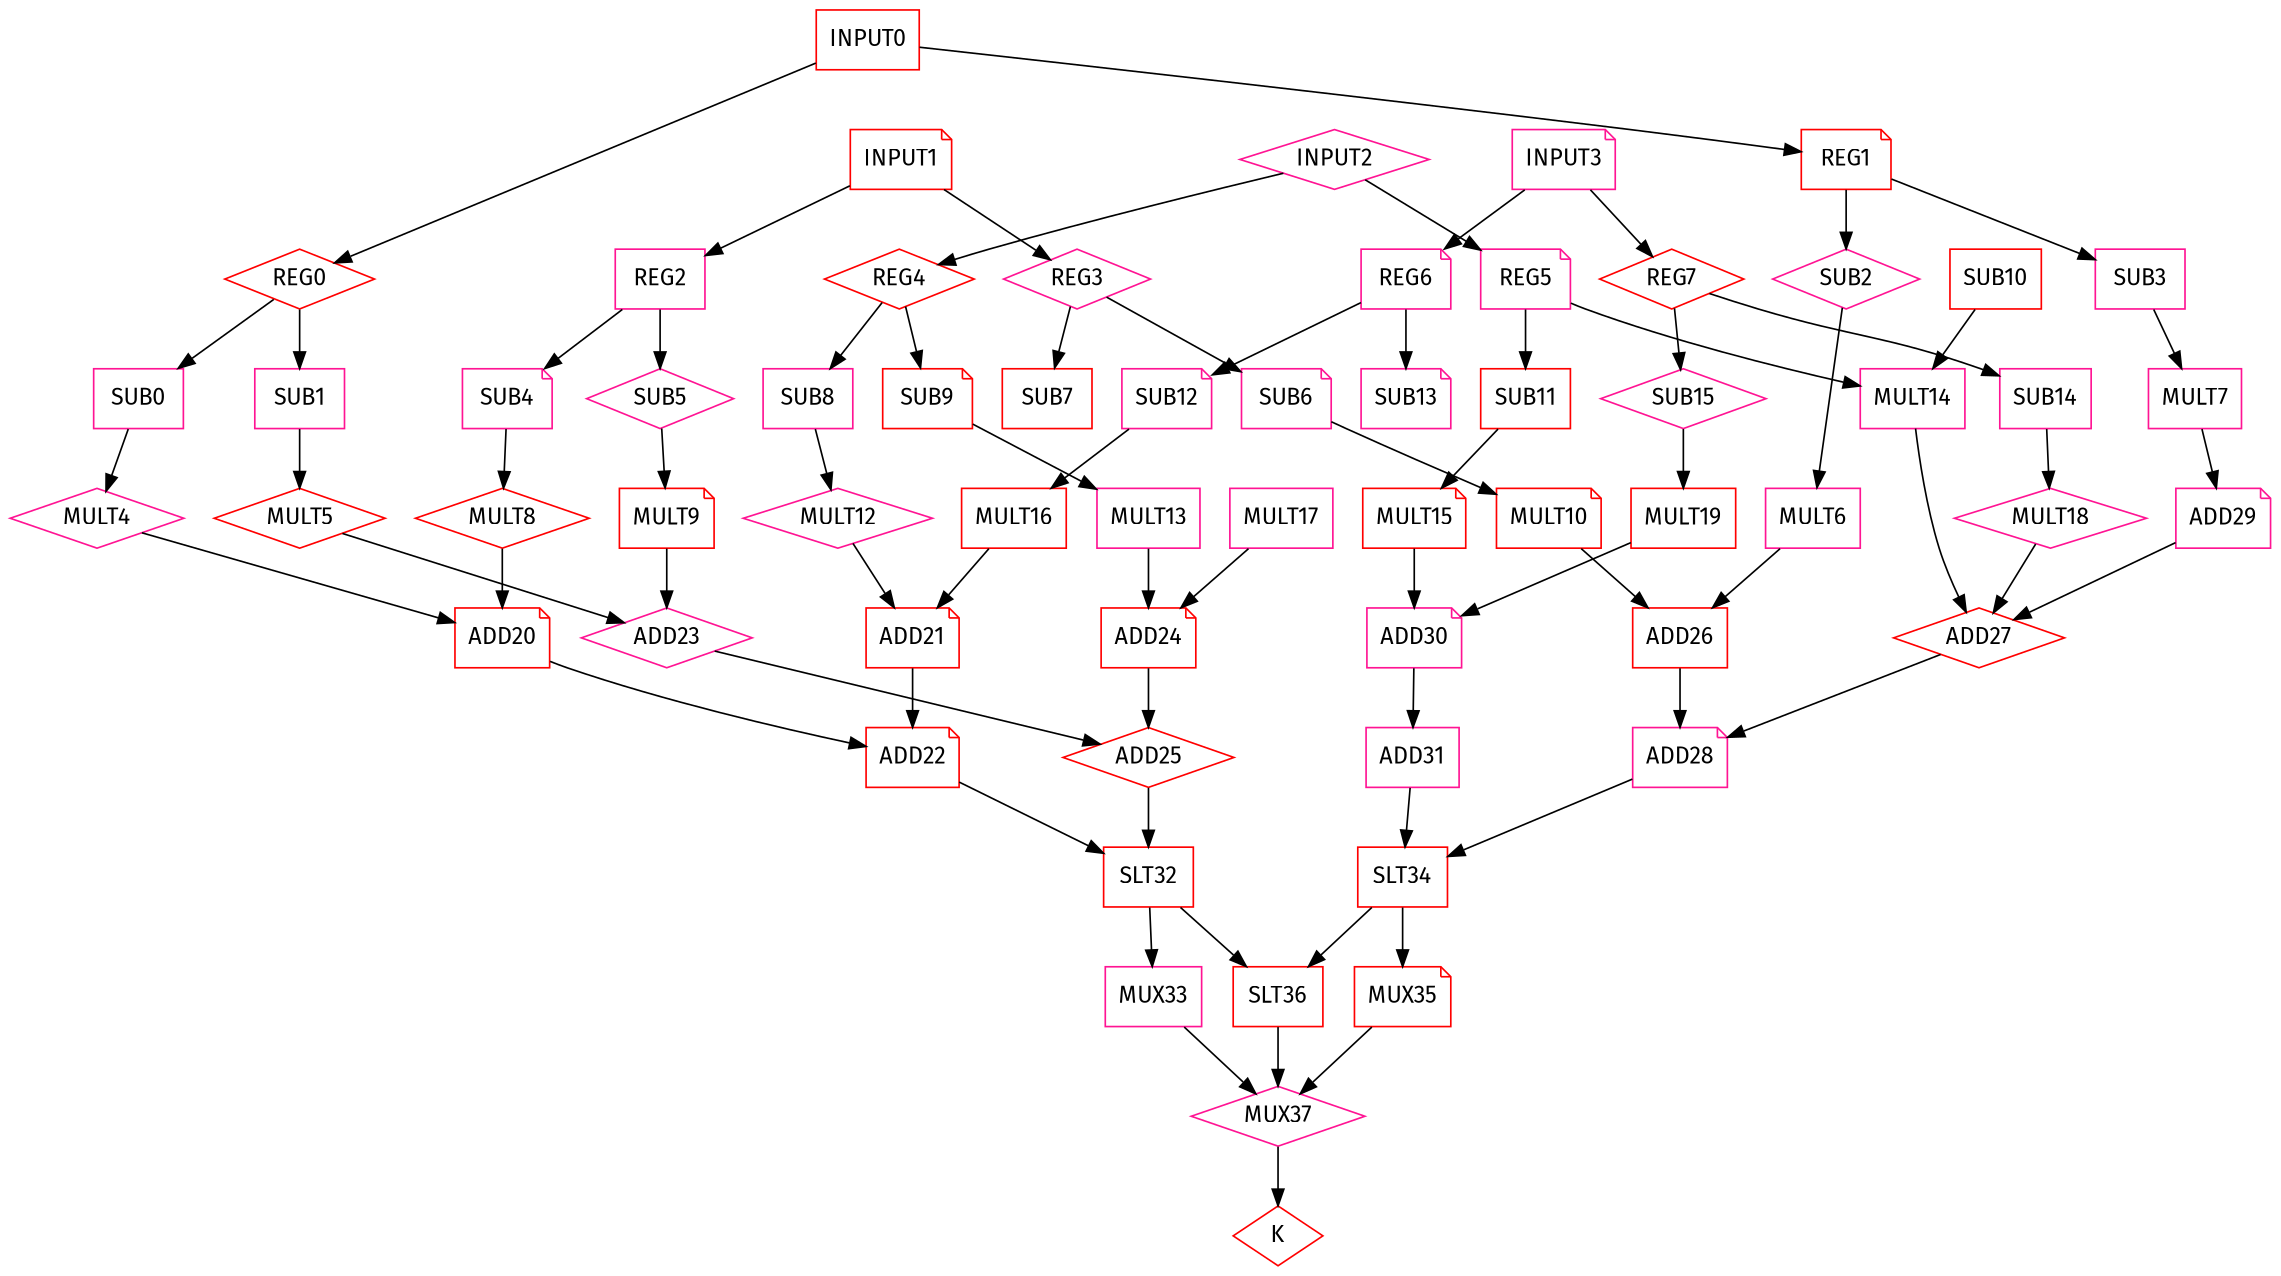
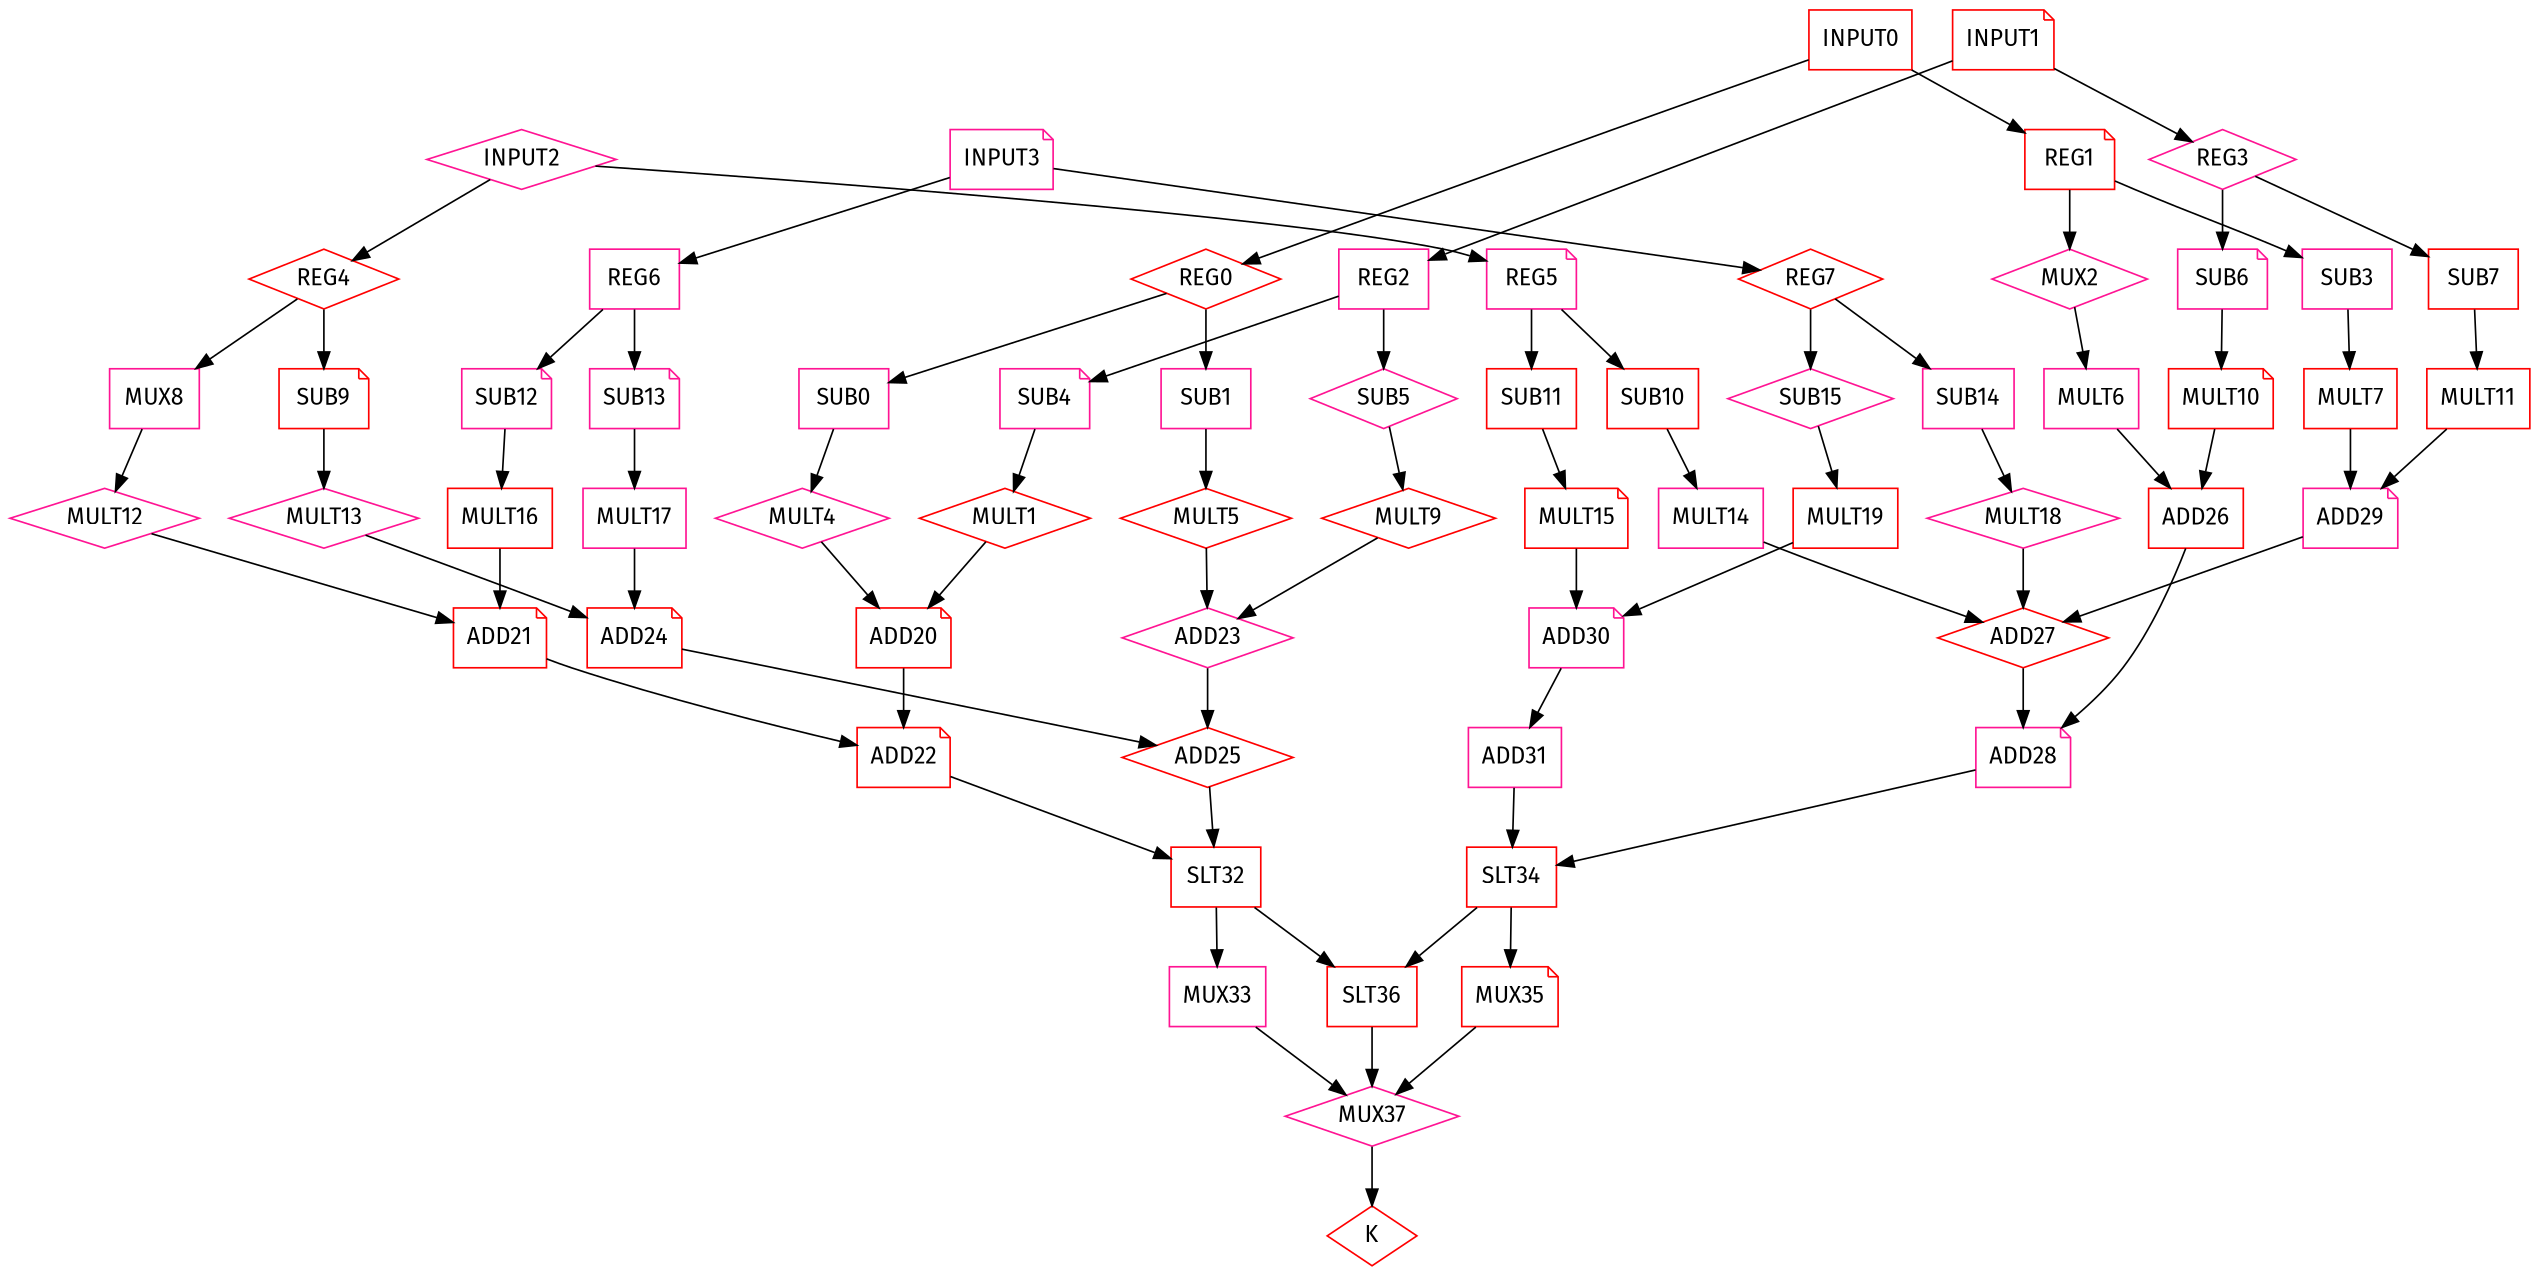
  strict digraph {
    fontname="Fira Sans"
    node [color=deeppink fontname="Fira Sans" shape=box]
    edge [fontname="Fira Sans"]
    n1 [color=red label=INPUT0]
    n2 [color=red label=REG0 shape=diamond]
    n3 [color=red label=REG1 shape=note]
    n4 [label=SUB0]
    n5 [label=SUB1]
-   n6 [label=SUB2 shape=diamond]
+   n6 [label=MUX2 shape=diamond]
    n7 [label=SUB3]
    n8 [label=MULT4 shape=diamond]
    n9 [color=red label=ADD20 shape=note]
    n10 [color=red label=ADD22 shape=note]
    n11 [color=red label=MULT5 shape=diamond]
    n12 [label=ADD23 shape=diamond]
    n13 [color=red label=ADD25 shape=diamond]
    n14 [label=MULT6]
    n15 [color=red label=ADD26]
    n16 [label=ADD28 shape=note]
-   n17 [label=MULT7]
+   n17 [color=red label=MULT7]
    n18 [label=ADD29 shape=note]
    n19 [color=red label=ADD27 shape=diamond]
    n20 [color=red label=INPUT1 shape=note]
    n21 [label=REG2]
    n22 [label=REG3 shape=diamond]
    n23 [label=SUB4 shape=note]
    n24 [label=SUB5 shape=diamond]
    n25 [label=SUB6 shape=note]
    n26 [color=red label=SUB7]
-   n27 [color=red label=MULT8 shape=diamond]
-   n28 [color=red label=MULT9 shape=note]
+   n27 [color=red label=MULT1 shape=diamond]
+   n28 [color=red label=MULT9 shape=diamond]
    n29 [color=red label=MULT10 shape=note]
+   n30 [color=red label=MULT11]
    n31 [label=INPUT2 shape=diamond]
    n32 [color=red label=REG4 shape=diamond]
    n33 [label=REG5 shape=note]
-   n34 [label=SUB8]
+   n34 [label=MUX8]
    n35 [color=red label=SUB9 shape=note]
    n36 [color=red label=SUB10]
    n37 [color=red label=SUB11]
    n38 [label=MULT12 shape=diamond]
    n39 [color=red label=ADD21 shape=note]
-   n40 [label=MULT13]
+   n40 [label=MULT13 shape=diamond]
    n41 [color=red label=ADD24 shape=note]
    n42 [label=MULT14]
    n43 [color=red label=MULT15 shape=note]
    n44 [label=ADD30 shape=note]
    n45 [label=ADD31]
    n46 [label=INPUT3 shape=note]
-   n47 [label=REG6 shape=note]
+   n47 [label=REG6]
    n48 [color=red label=REG7 shape=diamond]
    n49 [label=SUB12 shape=note]
    n50 [label=SUB13 shape=note]
    n51 [label=SUB14]
    n52 [label=SUB15 shape=diamond]
    n53 [color=red label=MULT16]
    n54 [label=MULT17]
    n55 [label=MULT18 shape=diamond]
    n56 [color=red label=MULT19]
    n57 [color=red label=SLT32]
    n58 [label=MUX33]
    n59 [color=red label=SLT36]
    n60 [color=red label=SLT34]
    n61 [color=red label=MUX35 shape=note]
    n62 [label=MUX37 shape=diamond]
    n63 [color=red label=K shape=diamond]
    n1 -> n2
    n1 -> n3
    n2 -> n4
    n2 -> n5
    n3 -> n6
    n3 -> n7
    n4 -> n8
    n5 -> n11
    n6 -> n14
    n7 -> n17
    n8 -> n9
    n9 -> n10
    n10 -> n57
    n11 -> n12
    n12 -> n13
    n13 -> n57
    n14 -> n15
    n15 -> n16
    n16 -> n60
    n17 -> n18
    n18 -> n19
    n19 -> n16
    n20 -> n21
    n20 -> n22
    n21 -> n23
    n21 -> n24
    n22 -> n25
    n22 -> n26
    n23 -> n27
    n24 -> n28
    n25 -> n29
+   n26 -> n30
    n27 -> n9
    n28 -> n12
    n29 -> n15
+   n30 -> n18
    n31 -> n32
    n31 -> n33
    n32 -> n34
    n32 -> n35
-   n33 -> n42
+   n33 -> n36
    n33 -> n37
    n34 -> n38
    n35 -> n40
    n36 -> n42
    n37 -> n43
    n38 -> n39
    n39 -> n10
    n40 -> n41
    n41 -> n13
    n42 -> n19
    n43 -> n44
    n44 -> n45
    n45 -> n60
    n46 -> n47
    n46 -> n48
    n47 -> n49
    n47 -> n50
    n48 -> n51
    n48 -> n52
    n49 -> n53
+   n50 -> n54
    n51 -> n55
    n52 -> n56
    n53 -> n39
    n54 -> n41
    n55 -> n19
    n56 -> n44
    n57 -> n58
    n57 -> n59
    n58 -> n62
    n59 -> n62
    n60 -> n59
    n60 -> n61
    n61 -> n62
    n62 -> n63
  }
